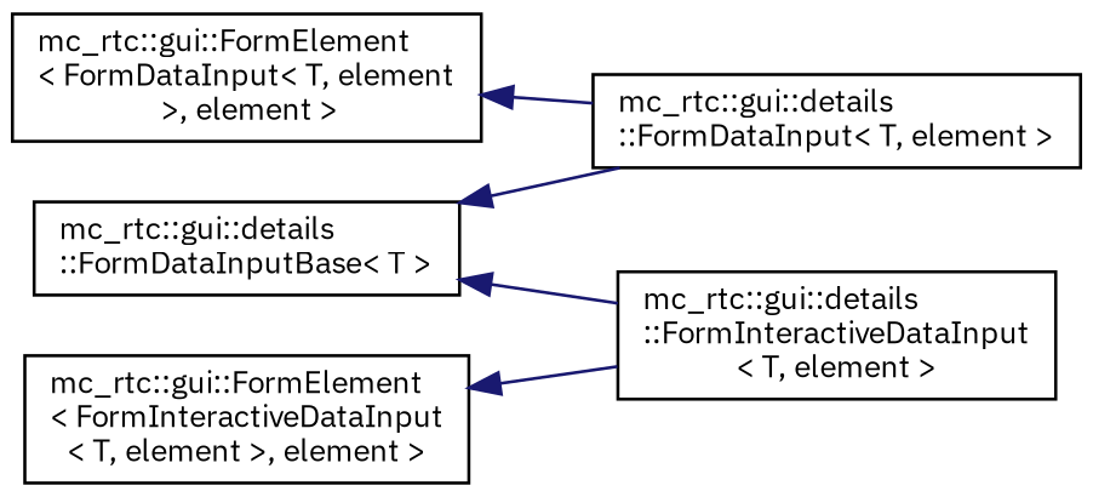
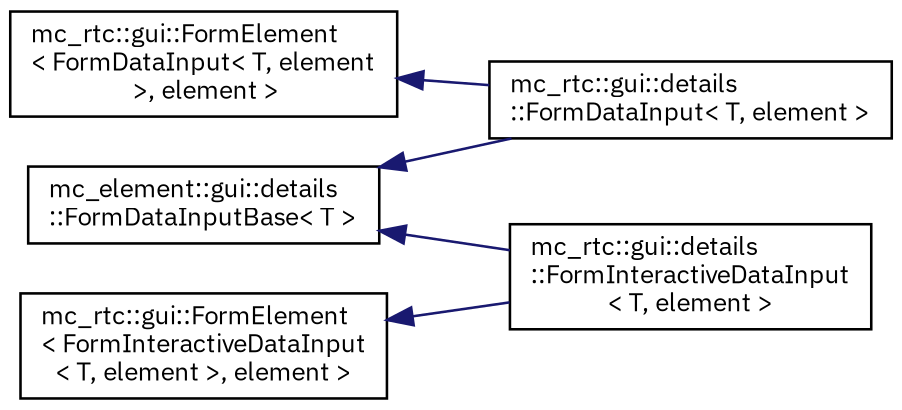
  digraph {
    rankdir=LR
    fontname="IBM Plex Sans"
    node [color=black fillcolor=white fontname="IBM Plex Sans" fontsize=10 shape=record style=filled]
    edge [color=midnightblue dir=back fontname="IBM Plex Sans" fontsize=10 labelfontname=Helvetica labelfontsize=10 style=solid]
-   n1 [height=0.2 label="mc_rtc::gui::details\l::FormDataInputBase\< T \>" width=0.4]
+   n1 [height=0.2 label="mc_element::gui::details\l::FormDataInputBase\< T \>" width=0.4]
    n2 [height=0.2 label="mc_rtc::gui::details\l::FormDataInput\< T, element \>" width=0.4]
    n3 [height=0.2 label="mc_rtc::gui::details\l::FormInteractiveDataInput\l\< T, element \>" width=0.4]
    n4 [height=0.2 label="mc_rtc::gui::FormElement\l\< FormDataInput\< T, element\l \>, element \>" width=0.4]
    n5 [height=0.2 label="mc_rtc::gui::FormElement\l\< FormInteractiveDataInput\l\< T, element \>, element \>" width=0.4]
    n1 -> n2
    n1 -> n3
    n4 -> n2
    n5 -> n3
  }
